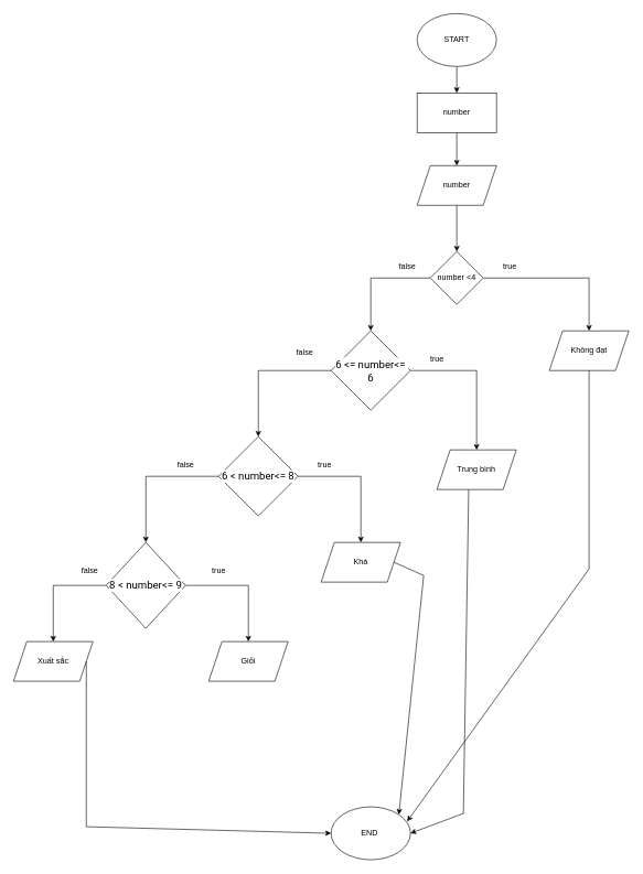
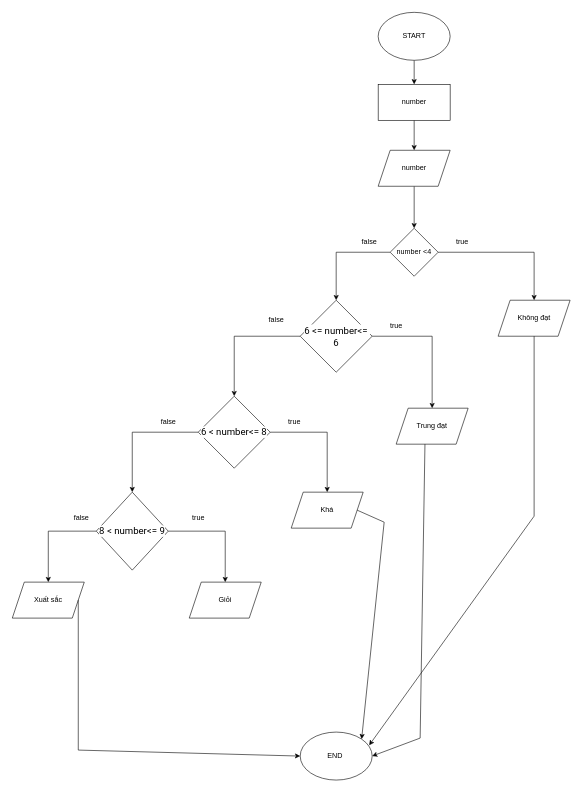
  <mxCell id="0" />
  <mxCell id="1" parent="0" />
  <mxCell id="2" value="" style="edgeStyle=orthogonalEdgeStyle;rounded=0;orthogonalLoop=1;jettySize=auto;html=1;" parent="1" source="3" target="5" edge="1"><mxGeometry relative="1" as="geometry" /></mxCell>
  <mxCell id="3" value="START" style="ellipse;whiteSpace=wrap;html=1;" parent="1" vertex="1"><mxGeometry x="630" y="20" width="120" height="80" as="geometry" /></mxCell>
  <mxCell id="4" value="" style="edgeStyle=orthogonalEdgeStyle;rounded=0;orthogonalLoop=1;jettySize=auto;html=1;" parent="1" source="5" target="7" edge="1"><mxGeometry relative="1" as="geometry" /></mxCell>
  <mxCell id="5" value="number" style="rounded=0;whiteSpace=wrap;html=1;" parent="1" vertex="1"><mxGeometry x="630" y="140" width="120" height="60" as="geometry" /></mxCell>
  <mxCell id="6" value="" style="edgeStyle=orthogonalEdgeStyle;rounded=0;orthogonalLoop=1;jettySize=auto;html=1;" edge="1" parent="1" source="7" target="10"><mxGeometry relative="1" as="geometry" /></mxCell>
  <mxCell id="7" value="number" style="shape=parallelogram;perimeter=parallelogramPerimeter;whiteSpace=wrap;html=1;fixedSize=1;" parent="1" vertex="1"><mxGeometry x="630" y="250" width="120" height="60" as="geometry" /></mxCell>
  <mxCell id="8" value="" style="edgeStyle=orthogonalEdgeStyle;rounded=0;orthogonalLoop=1;jettySize=auto;html=1;" edge="1" parent="1" source="10" target="11"><mxGeometry relative="1" as="geometry" /></mxCell>
  <mxCell id="9" value="" style="edgeStyle=orthogonalEdgeStyle;rounded=0;orthogonalLoop=1;jettySize=auto;html=1;" edge="1" parent="1" source="10" target="14"><mxGeometry relative="1" as="geometry" /></mxCell>
  <mxCell id="10" value="number &amp;lt;4" style="rhombus;whiteSpace=wrap;html=1;" vertex="1" parent="1"><mxGeometry x="650" y="380" width="80" height="80" as="geometry" /></mxCell>
  <mxCell id="11" value="Không đạt" style="shape=parallelogram;perimeter=parallelogramPerimeter;whiteSpace=wrap;html=1;fixedSize=1;" vertex="1" parent="1"><mxGeometry x="830" y="500" width="120" height="60" as="geometry" /></mxCell>
  <mxCell id="12" value="" style="edgeStyle=orthogonalEdgeStyle;rounded=0;orthogonalLoop=1;jettySize=auto;html=1;" edge="1" parent="1" source="14" target="17"><mxGeometry relative="1" as="geometry" /></mxCell>
  <mxCell id="13" value="" style="edgeStyle=orthogonalEdgeStyle;rounded=0;orthogonalLoop=1;jettySize=auto;html=1;" edge="1" parent="1" source="14" target="21"><mxGeometry relative="1" as="geometry" /></mxCell>
  <mxCell id="14" value="&lt;span style=&quot;font-family: Roboto, sans-serif; font-size: 16px; text-align: left; white-space-collapse: preserve; background-color: rgb(255, 255, 255);&quot;&gt;6 &amp;lt;= number&amp;lt;= 6&lt;/span&gt;" style="rhombus;whiteSpace=wrap;html=1;" vertex="1" parent="1"><mxGeometry x="500" y="500" width="120" height="120" as="geometry" /></mxCell>
  <mxCell id="15" value="true" style="text;html=1;align=center;verticalAlign=middle;resizable=0;points=[];autosize=1;strokeColor=none;fillColor=none;" vertex="1" parent="1"><mxGeometry x="750" y="388" width="40" height="30" as="geometry" /></mxCell>
  <mxCell id="16" value="false" style="text;html=1;align=center;verticalAlign=middle;resizable=0;points=[];autosize=1;strokeColor=none;fillColor=none;" vertex="1" parent="1"><mxGeometry x="590" y="388" width="50" height="30" as="geometry" /></mxCell>
- <mxCell id="17" value="Trung bình" style="shape=parallelogram;perimeter=parallelogramPerimeter;whiteSpace=wrap;html=1;fixedSize=1;" vertex="1" parent="1"><mxGeometry x="660" y="680" width="120" height="60" as="geometry" /></mxCell>
+ <mxCell id="17" value="Trung đạt" style="shape=parallelogram;perimeter=parallelogramPerimeter;whiteSpace=wrap;html=1;fixedSize=1;" vertex="1" parent="1"><mxGeometry x="660" y="680" width="120" height="60" as="geometry" /></mxCell>
  <mxCell id="18" value="true" style="text;html=1;align=center;verticalAlign=middle;resizable=0;points=[];autosize=1;strokeColor=none;fillColor=none;" vertex="1" parent="1"><mxGeometry x="640" y="528" width="40" height="30" as="geometry" /></mxCell>
  <mxCell id="19" value="" style="edgeStyle=orthogonalEdgeStyle;rounded=0;orthogonalLoop=1;jettySize=auto;html=1;" edge="1" parent="1" source="21" target="23"><mxGeometry relative="1" as="geometry" /></mxCell>
  <mxCell id="20" value="" style="edgeStyle=orthogonalEdgeStyle;rounded=0;orthogonalLoop=1;jettySize=auto;html=1;" edge="1" parent="1" source="21" target="27"><mxGeometry relative="1" as="geometry" /></mxCell>
  <mxCell id="21" value="&lt;span style=&quot;font-family: Roboto, sans-serif; font-size: 16px; text-align: left; white-space-collapse: preserve; background-color: rgb(255, 255, 255);&quot;&gt;6 &amp;lt; number&amp;lt;= 8&lt;/span&gt;" style="rhombus;whiteSpace=wrap;html=1;" vertex="1" parent="1"><mxGeometry x="330" y="660" width="120" height="120" as="geometry" /></mxCell>
  <mxCell id="22" value="false" style="text;html=1;align=center;verticalAlign=middle;resizable=0;points=[];autosize=1;strokeColor=none;fillColor=none;" vertex="1" parent="1"><mxGeometry x="435" y="518" width="50" height="30" as="geometry" /></mxCell>
  <mxCell id="23" value="Khá" style="shape=parallelogram;perimeter=parallelogramPerimeter;whiteSpace=wrap;html=1;fixedSize=1;" vertex="1" parent="1"><mxGeometry x="485" y="820" width="120" height="60" as="geometry" /></mxCell>
  <mxCell id="24" value="true" style="text;html=1;align=center;verticalAlign=middle;resizable=0;points=[];autosize=1;strokeColor=none;fillColor=none;" vertex="1" parent="1"><mxGeometry x="470" y="688" width="40" height="30" as="geometry" /></mxCell>
  <mxCell id="25" value="" style="edgeStyle=orthogonalEdgeStyle;rounded=0;orthogonalLoop=1;jettySize=auto;html=1;" edge="1" parent="1" source="27" target="29"><mxGeometry relative="1" as="geometry" /></mxCell>
  <mxCell id="26" value="" style="edgeStyle=orthogonalEdgeStyle;rounded=0;orthogonalLoop=1;jettySize=auto;html=1;" edge="1" parent="1" source="27" target="31"><mxGeometry relative="1" as="geometry" /></mxCell>
  <mxCell id="27" value="&lt;span style=&quot;font-family: Roboto, sans-serif; font-size: 16px; text-align: left; white-space-collapse: preserve; background-color: rgb(255, 255, 255);&quot;&gt;8 &amp;lt; number&amp;lt;= 9&lt;/span&gt;" style="rhombus;whiteSpace=wrap;html=1;" vertex="1" parent="1"><mxGeometry x="160" y="820" width="120" height="130" as="geometry" /></mxCell>
  <mxCell id="28" value="false" style="text;html=1;align=center;verticalAlign=middle;resizable=0;points=[];autosize=1;strokeColor=none;fillColor=none;" vertex="1" parent="1"><mxGeometry x="255" y="688" width="50" height="30" as="geometry" /></mxCell>
  <mxCell id="29" value="Giỏi" style="shape=parallelogram;perimeter=parallelogramPerimeter;whiteSpace=wrap;html=1;fixedSize=1;" vertex="1" parent="1"><mxGeometry x="315" y="970" width="120" height="60" as="geometry" /></mxCell>
  <mxCell id="30" value="true" style="text;html=1;align=center;verticalAlign=middle;resizable=0;points=[];autosize=1;strokeColor=none;fillColor=none;" vertex="1" parent="1"><mxGeometry x="310" y="848" width="40" height="30" as="geometry" /></mxCell>
  <mxCell id="31" value="Xuất sắc" style="shape=parallelogram;perimeter=parallelogramPerimeter;whiteSpace=wrap;html=1;fixedSize=1;" vertex="1" parent="1"><mxGeometry x="20" y="970" width="120" height="60" as="geometry" /></mxCell>
  <mxCell id="32" value="false" style="text;html=1;align=center;verticalAlign=middle;resizable=0;points=[];autosize=1;strokeColor=none;fillColor=none;" vertex="1" parent="1"><mxGeometry x="110" y="848" width="50" height="30" as="geometry" /></mxCell>
  <mxCell id="33" value="END&amp;nbsp;" style="ellipse;whiteSpace=wrap;html=1;" vertex="1" parent="1"><mxGeometry x="500" y="1220" width="120" height="80" as="geometry" /></mxCell>
  <mxCell id="34" value="" style="endArrow=none;html=1;rounded=0;exitX=1;exitY=0.5;exitDx=0;exitDy=0;" edge="1" parent="1" source="31"><mxGeometry width="50" height="50" relative="1" as="geometry"><mxPoint x="580" y="1090" as="sourcePoint" /><mxPoint x="130" y="1250" as="targetPoint" /></mxGeometry></mxCell>
  <mxCell id="35" value="" style="endArrow=classic;html=1;rounded=0;entryX=0;entryY=0.5;entryDx=0;entryDy=0;" edge="1" parent="1" target="33"><mxGeometry width="50" height="50" relative="1" as="geometry"><mxPoint x="130" y="1250" as="sourcePoint" /><mxPoint x="630" y="1040" as="targetPoint" /></mxGeometry></mxCell>
  <mxCell id="36" value="" style="endArrow=none;html=1;rounded=0;exitX=0.4;exitY=1;exitDx=0;exitDy=0;exitPerimeter=0;" edge="1" parent="1" source="17"><mxGeometry width="50" height="50" relative="1" as="geometry"><mxPoint x="1000" y="780" as="sourcePoint" /><mxPoint x="700" y="1230" as="targetPoint" /></mxGeometry></mxCell>
  <mxCell id="37" value="" style="endArrow=none;html=1;rounded=0;entryX=0.5;entryY=1;entryDx=0;entryDy=0;" edge="1" parent="1" target="11"><mxGeometry width="50" height="50" relative="1" as="geometry"><mxPoint x="890" y="860" as="sourcePoint" /><mxPoint x="910" y="630" as="targetPoint" /></mxGeometry></mxCell>
  <mxCell id="38" value="" style="endArrow=classic;html=1;rounded=0;entryX=1;entryY=0.5;entryDx=0;entryDy=0;" edge="1" parent="1" target="33"><mxGeometry width="50" height="50" relative="1" as="geometry"><mxPoint x="700" y="1230" as="sourcePoint" /><mxPoint x="930" y="1210" as="targetPoint" /></mxGeometry></mxCell>
  <mxCell id="39" value="" style="endArrow=none;html=1;rounded=0;exitX=1;exitY=0.5;exitDx=0;exitDy=0;" edge="1" parent="1" source="23"><mxGeometry width="50" height="50" relative="1" as="geometry"><mxPoint x="930" y="1020" as="sourcePoint" /><mxPoint x="640" y="870" as="targetPoint" /></mxGeometry></mxCell>
  <mxCell id="40" value="" style="endArrow=classic;html=1;rounded=0;entryX=1;entryY=0;entryDx=0;entryDy=0;" edge="1" parent="1" target="33"><mxGeometry width="50" height="50" relative="1" as="geometry"><mxPoint x="640" y="870" as="sourcePoint" /><mxPoint x="980" y="970" as="targetPoint" /></mxGeometry></mxCell>
  <mxCell id="41" value="" style="endArrow=classic;html=1;rounded=0;entryX=0.958;entryY=0.275;entryDx=0;entryDy=0;entryPerimeter=0;" edge="1" parent="1" target="33"><mxGeometry width="50" height="50" relative="1" as="geometry"><mxPoint x="890" y="860" as="sourcePoint" /><mxPoint x="980" y="970" as="targetPoint" /></mxGeometry></mxCell>
